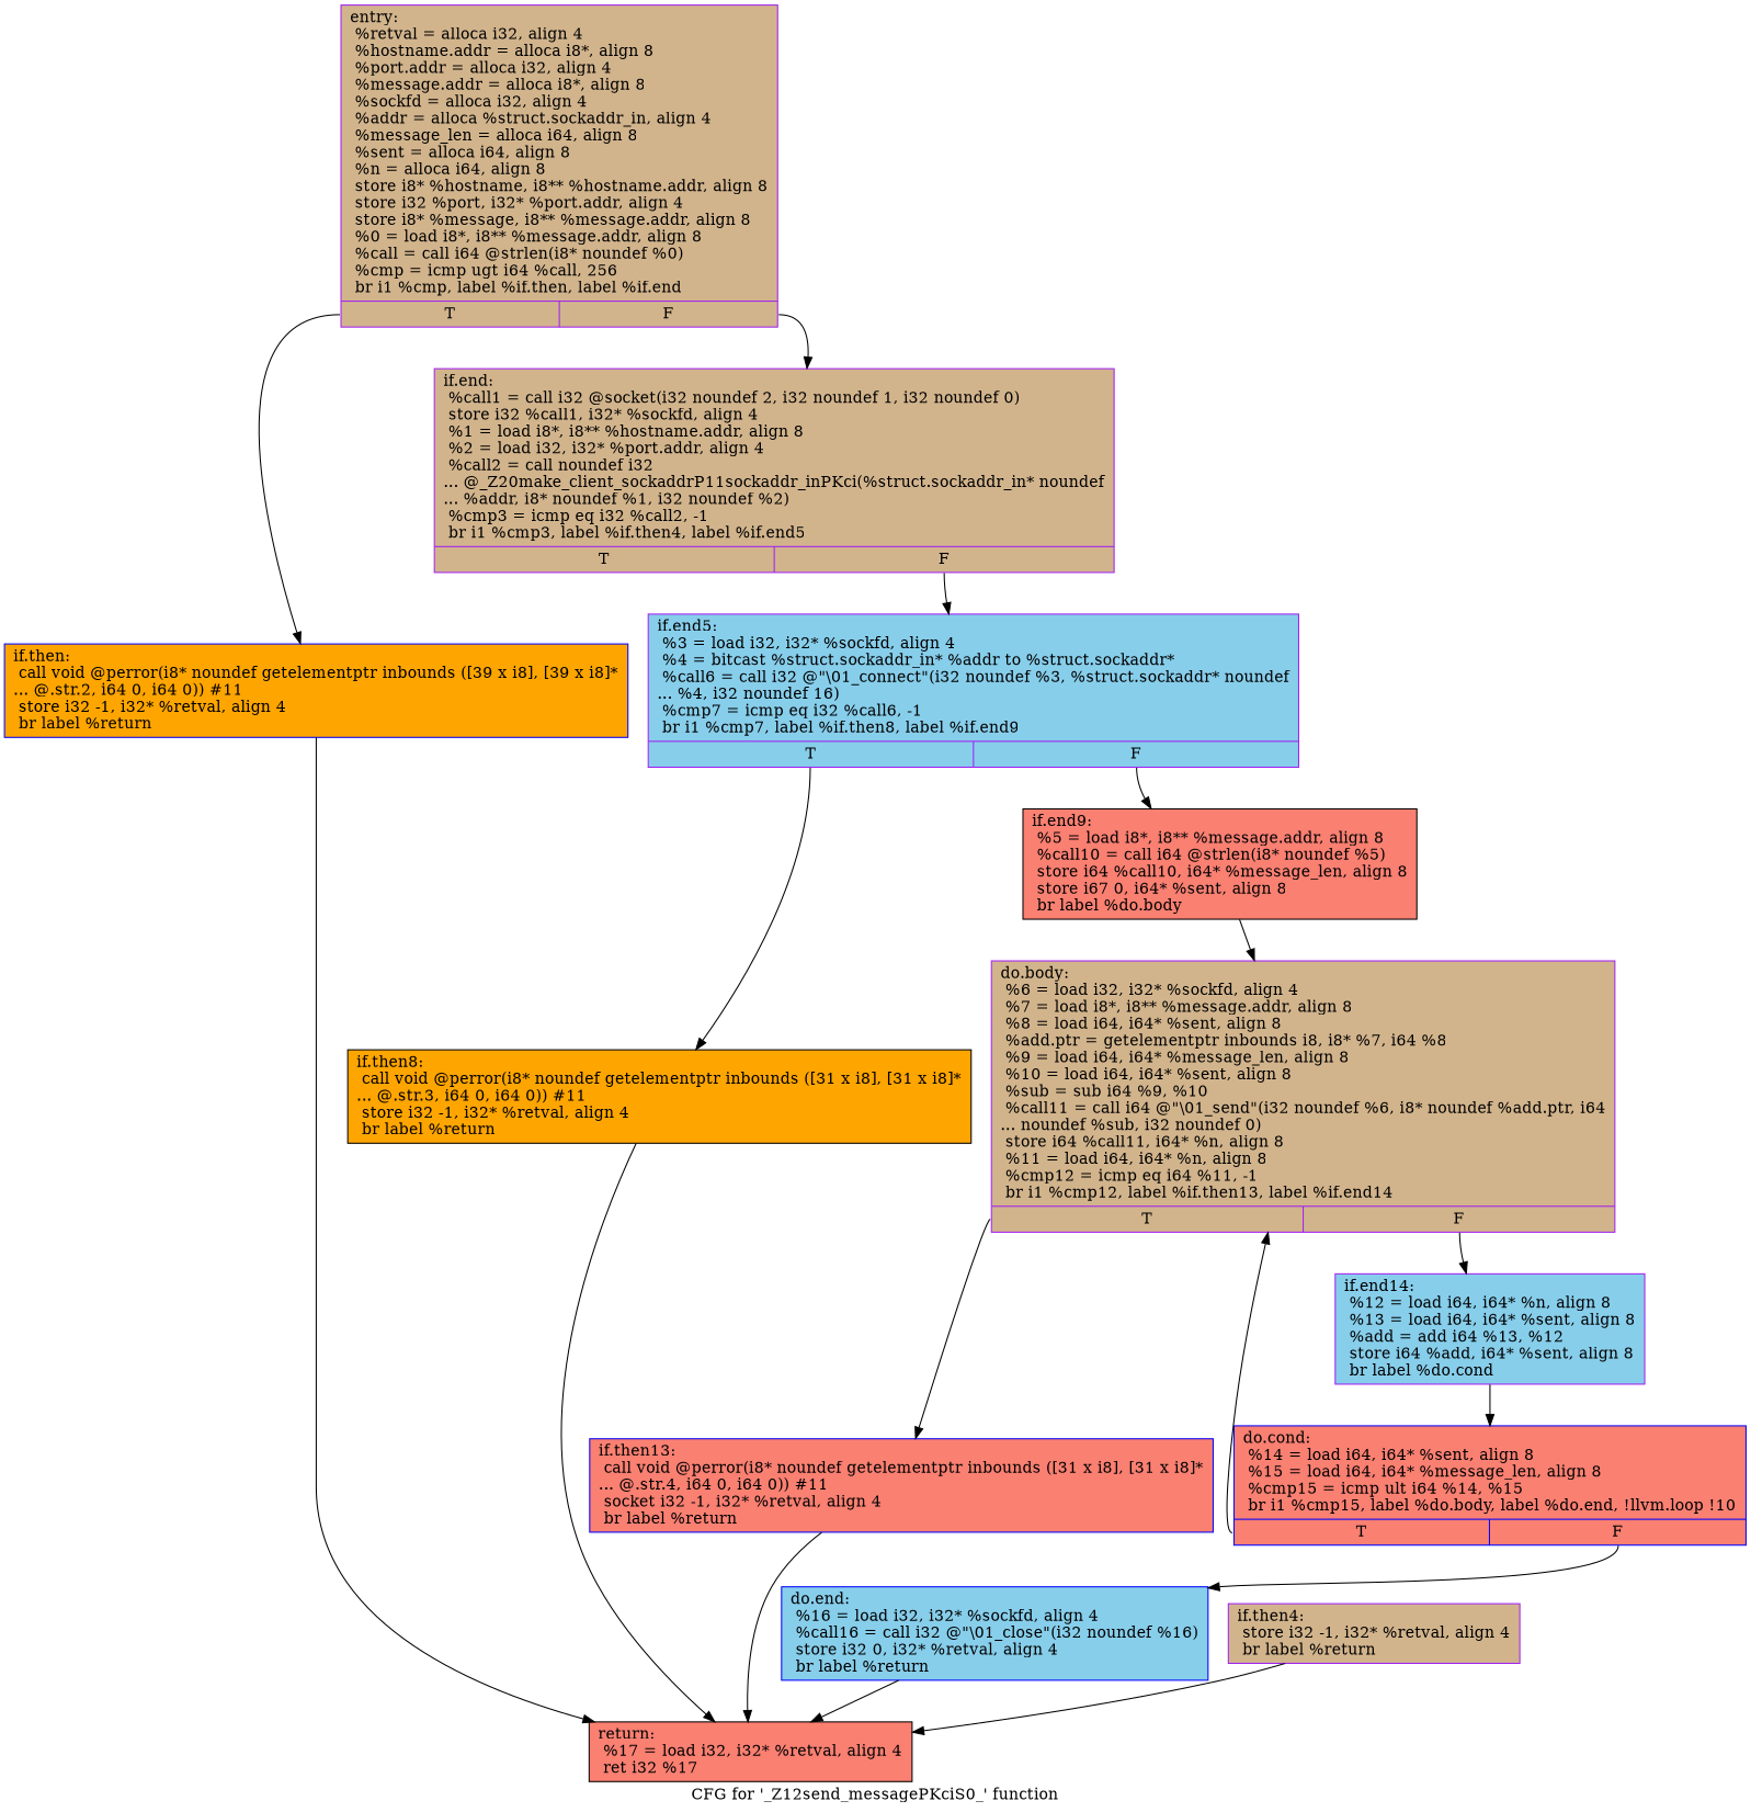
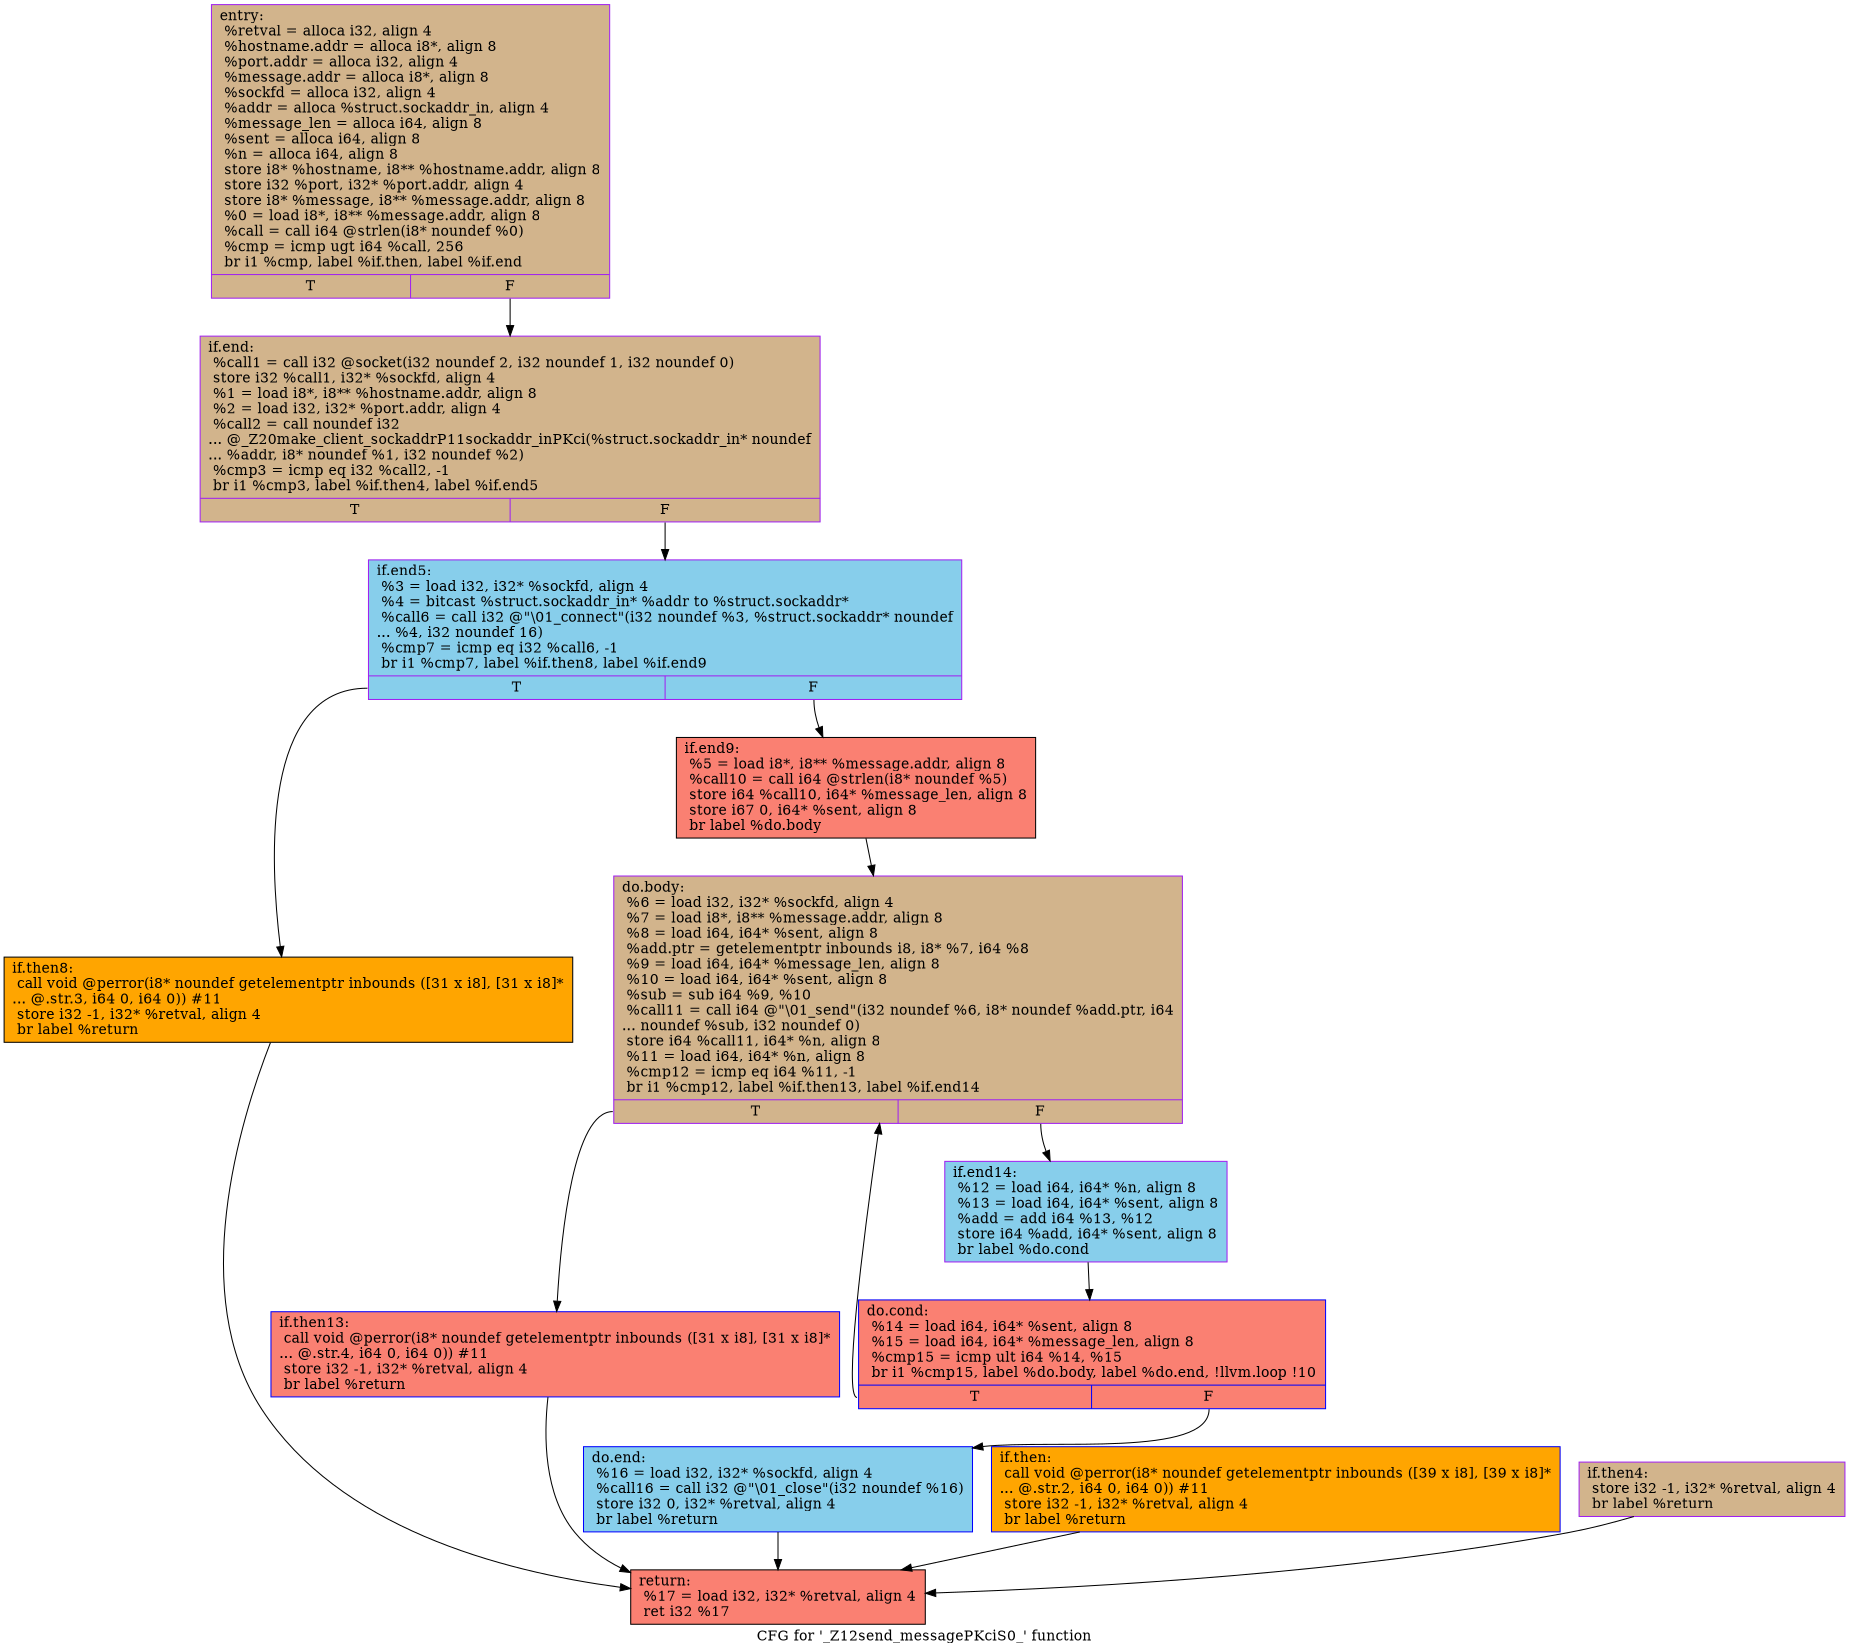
  digraph {
    label="CFG for '_Z12send_messagePKciS0_' function"
    node [color=purple fillcolor=tan shape=record style=filled]
    n1 [label="{entry:\l  %retval = alloca i32, align 4\l  %hostname.addr = alloca i8*, align 8\l  %port.addr = alloca i32, align 4\l  %message.addr = alloca i8*, align 8\l  %sockfd = alloca i32, align 4\l  %addr = alloca %struct.sockaddr_in, align 4\l  %message_len = alloca i64, align 8\l  %sent = alloca i64, align 8\l  %n = alloca i64, align 8\l  store i8* %hostname, i8** %hostname.addr, align 8\l  store i32 %port, i32* %port.addr, align 4\l  store i8* %message, i8** %message.addr, align 8\l  %0 = load i8*, i8** %message.addr, align 8\l  %call = call i64 @strlen(i8* noundef %0)\l  %cmp = icmp ugt i64 %call, 256\l  br i1 %cmp, label %if.then, label %if.end\l|{<s0>T|<s1>F}}"]
    n2 [color=blue fillcolor=orange label="{if.then:                                          \l  call void @perror(i8* noundef getelementptr inbounds ([39 x i8], [39 x i8]*\l... @.str.2, i64 0, i64 0)) #11\l  store i32 -1, i32* %retval, align 4\l  br label %return\l}"]
    n3 [label="{if.end:                                           \l  %call1 = call i32 @socket(i32 noundef 2, i32 noundef 1, i32 noundef 0)\l  store i32 %call1, i32* %sockfd, align 4\l  %1 = load i8*, i8** %hostname.addr, align 8\l  %2 = load i32, i32* %port.addr, align 4\l  %call2 = call noundef i32\l... @_Z20make_client_sockaddrP11sockaddr_inPKci(%struct.sockaddr_in* noundef\l... %addr, i8* noundef %1, i32 noundef %2)\l  %cmp3 = icmp eq i32 %call2, -1\l  br i1 %cmp3, label %if.then4, label %if.end5\l|{<s0>T|<s1>F}}"]
    n4 [color=black fillcolor=salmon label="{return:                                           \l  %17 = load i32, i32* %retval, align 4\l  ret i32 %17\l}"]
    n5 [fillcolor=skyblue label="{if.end5:                                          \l  %3 = load i32, i32* %sockfd, align 4\l  %4 = bitcast %struct.sockaddr_in* %addr to %struct.sockaddr*\l  %call6 = call i32 @\"\\01_connect\"(i32 noundef %3, %struct.sockaddr* noundef\l... %4, i32 noundef 16)\l  %cmp7 = icmp eq i32 %call6, -1\l  br i1 %cmp7, label %if.then8, label %if.end9\l|{<s0>T|<s1>F}}"]
    n6 [label="{if.then4:                                         \l  store i32 -1, i32* %retval, align 4\l  br label %return\l}"]
    n7 [color=black fillcolor=orange label="{if.then8:                                         \l  call void @perror(i8* noundef getelementptr inbounds ([31 x i8], [31 x i8]*\l... @.str.3, i64 0, i64 0)) #11\l  store i32 -1, i32* %retval, align 4\l  br label %return\l}"]
    n8 [color=black fillcolor=salmon label="{if.end9:                                          \l  %5 = load i8*, i8** %message.addr, align 8\l  %call10 = call i64 @strlen(i8* noundef %5)\l  store i64 %call10, i64* %message_len, align 8\l  store i67 0, i64* %sent, align 8\l  br label %do.body\l}"]
    n9 [label="{do.body:                                          \l  %6 = load i32, i32* %sockfd, align 4\l  %7 = load i8*, i8** %message.addr, align 8\l  %8 = load i64, i64* %sent, align 8\l  %add.ptr = getelementptr inbounds i8, i8* %7, i64 %8\l  %9 = load i64, i64* %message_len, align 8\l  %10 = load i64, i64* %sent, align 8\l  %sub = sub i64 %9, %10\l  %call11 = call i64 @\"\\01_send\"(i32 noundef %6, i8* noundef %add.ptr, i64\l... noundef %sub, i32 noundef 0)\l  store i64 %call11, i64* %n, align 8\l  %11 = load i64, i64* %n, align 8\l  %cmp12 = icmp eq i64 %11, -1\l  br i1 %cmp12, label %if.then13, label %if.end14\l|{<s0>T|<s1>F}}"]
-   n10 [color=blue fillcolor=salmon label="{if.then13:                                        \l  call void @perror(i8* noundef getelementptr inbounds ([31 x i8], [31 x i8]*\l... @.str.4, i64 0, i64 0)) #11\l  socket i32 -1, i32* %retval, align 4\l  br label %return\l}"]
+   n10 [color=blue fillcolor=salmon label="{if.then13:                                        \l  call void @perror(i8* noundef getelementptr inbounds ([31 x i8], [31 x i8]*\l... @.str.4, i64 0, i64 0)) #11\l  store i32 -1, i32* %retval, align 4\l  br label %return\l}"]
    n11 [fillcolor=skyblue label="{if.end14:                                         \l  %12 = load i64, i64* %n, align 8\l  %13 = load i64, i64* %sent, align 8\l  %add = add i64 %13, %12\l  store i64 %add, i64* %sent, align 8\l  br label %do.cond\l}"]
    n12 [color=blue fillcolor=salmon label="{do.cond:                                          \l  %14 = load i64, i64* %sent, align 8\l  %15 = load i64, i64* %message_len, align 8\l  %cmp15 = icmp ult i64 %14, %15\l  br i1 %cmp15, label %do.body, label %do.end, !llvm.loop !10\l|{<s0>T|<s1>F}}"]
    n13 [color=blue fillcolor=skyblue label="{do.end:                                           \l  %16 = load i32, i32* %sockfd, align 4\l  %call16 = call i32 @\"\\01_close\"(i32 noundef %16)\l  store i32 0, i32* %retval, align 4\l  br label %return\l}"]
-   n1 -> n2 [tailport=s0]
    n1 -> n3 [tailport=s1]
    n2 -> n4
    n3 -> n5 [tailport=s1]
    n5 -> n7 [tailport=s0]
    n5 -> n8 [tailport=s1]
    n6 -> n4
    n7 -> n4
    n8 -> n9
    n9 -> n10 [tailport=s0]
    n9 -> n11 [tailport=s1]
    n10 -> n4
    n11 -> n12
    n12 -> n9 [tailport=s0]
    n12 -> n13 [tailport=s1]
    n13 -> n4
  }
